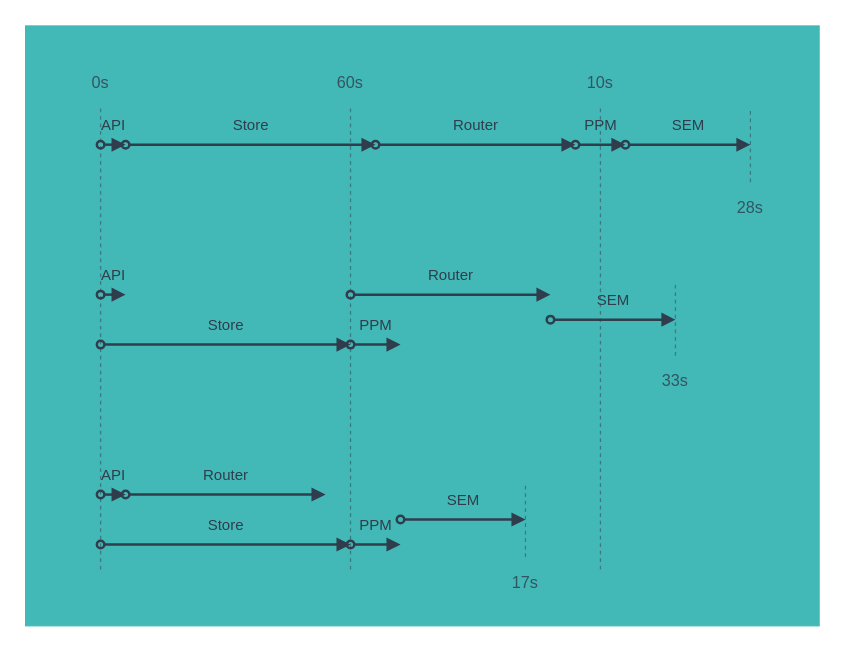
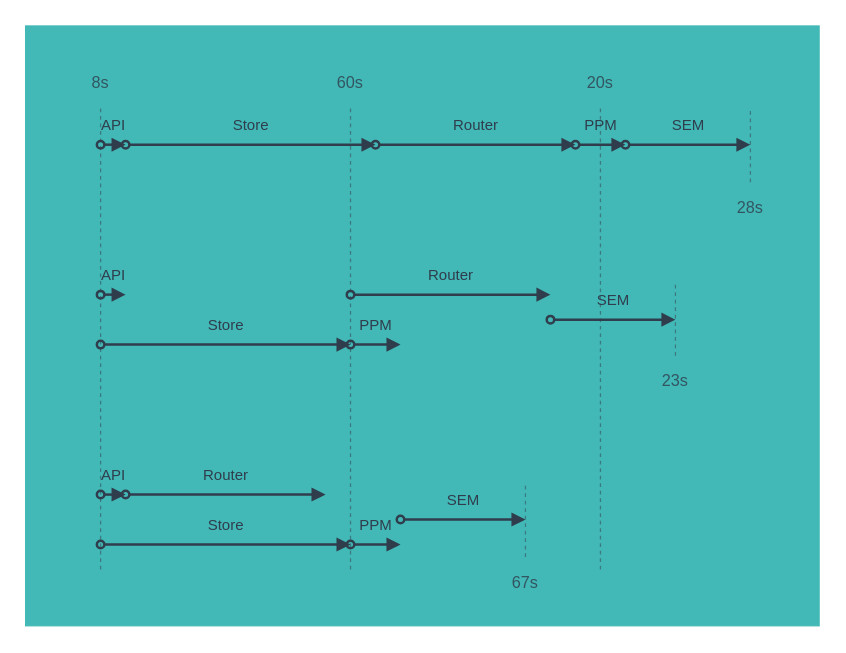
  <mxCell id="0" />
  <mxCell id="1" parent="0" />
  <mxCell id="2" value="" style="rounded=0;whiteSpace=wrap;html=1;fontSize=13;fillColor=#43b9b7;shadow=0;strokeColor=#43B9B7;" vertex="1" parent="1"><mxGeometry x="20" y="20" width="635" height="480" as="geometry" /></mxCell>
  <mxCell id="3" value="API" style="endArrow=block;html=1;endFill=1;startArrow=oval;startFill=0;fontSize=12;verticalAlign=middle;spacing=2;spacingTop=0;spacingBottom=10;labelBackgroundColor=none;strokeColor=#2f3d4c;fontColor=#2F3D4C;shadow=0;strokeWidth=2;" edge="1" parent="1"><mxGeometry y="10" width="50" height="50" relative="1" as="geometry"><mxPoint y="115" as="sourcePoint" x="80" /><mxPoint x="100" y="115" as="targetPoint" /><mxPoint as="offset" /></mxGeometry></mxCell>
  <mxCell id="4" value="Store" style="endArrow=block;html=1;endFill=1;startArrow=oval;startFill=0;fontSize=12;verticalAlign=middle;spacing=2;spacingTop=0;spacingBottom=10;labelBackgroundColor=none;strokeColor=#2f3d4c;fontColor=#2F3D4C;shadow=0;strokeWidth=2;" edge="1" parent="1"><mxGeometry y="10" width="50" height="50" relative="1" as="geometry"><mxPoint x="100" y="115" as="sourcePoint" /><mxPoint x="300" y="115" as="targetPoint" /><mxPoint as="offset" /></mxGeometry></mxCell>
  <mxCell id="5" value="Router" style="endArrow=block;html=1;endFill=1;startArrow=oval;startFill=0;fontSize=12;verticalAlign=middle;spacing=2;spacingTop=0;spacingBottom=10;labelBackgroundColor=none;strokeColor=#2f3d4c;fontColor=#2F3D4C;shadow=0;strokeWidth=2;" edge="1" parent="1"><mxGeometry y="10" width="50" height="50" relative="1" as="geometry"><mxPoint x="300" y="115" as="sourcePoint" /><mxPoint x="460" y="115" as="targetPoint" /><mxPoint as="offset" /></mxGeometry></mxCell>
  <mxCell id="6" value="PPM" style="endArrow=block;html=1;endFill=1;startArrow=oval;startFill=0;fontSize=12;verticalAlign=middle;spacing=2;spacingTop=0;spacingBottom=10;labelBackgroundColor=none;strokeColor=#2f3d4c;fontColor=#2F3D4C;shadow=0;strokeWidth=2;" edge="1" parent="1"><mxGeometry y="10" width="50" height="50" relative="1" as="geometry"><mxPoint x="460" y="115" as="sourcePoint" /><mxPoint x="500" y="115" as="targetPoint" /><mxPoint as="offset" /></mxGeometry></mxCell>
  <mxCell id="7" value="SEM" style="endArrow=block;html=1;endFill=1;startArrow=oval;startFill=0;fontSize=12;verticalAlign=middle;spacing=2;spacingTop=0;spacingBottom=10;labelBackgroundColor=none;strokeColor=#2f3d4c;fontColor=#2F3D4C;shadow=0;strokeWidth=2;" edge="1" parent="1"><mxGeometry y="10" width="50" height="50" relative="1" as="geometry"><mxPoint x="500" y="115" as="sourcePoint" /><mxPoint x="600" y="115" as="targetPoint" /><mxPoint as="offset" /></mxGeometry></mxCell>
  <mxCell id="8" value="API" style="endArrow=block;html=1;endFill=1;startArrow=oval;startFill=0;fontSize=12;verticalAlign=middle;spacing=2;spacingTop=0;spacingBottom=10;labelBackgroundColor=none;strokeColor=#2f3d4c;fontColor=#2F3D4C;shadow=0;strokeWidth=2;" edge="1" parent="1"><mxGeometry y="10" width="50" height="50" relative="1" as="geometry"><mxPoint y="235" as="sourcePoint" x="80" /><mxPoint x="100" y="235" as="targetPoint" /><mxPoint as="offset" /></mxGeometry></mxCell>
  <mxCell id="9" value="Store" style="endArrow=block;html=1;endFill=1;startArrow=oval;startFill=0;fontSize=12;verticalAlign=middle;spacing=2;spacingTop=0;spacingBottom=10;labelBackgroundColor=none;strokeColor=#2f3d4c;fontColor=#2F3D4C;shadow=0;strokeWidth=2;" edge="1" parent="1"><mxGeometry y="10" width="50" height="50" relative="1" as="geometry"><mxPoint y="275" as="sourcePoint" x="80" /><mxPoint x="280" y="275" as="targetPoint" /><mxPoint as="offset" /></mxGeometry></mxCell>
  <mxCell id="10" value="Router" style="endArrow=block;html=1;endFill=1;startArrow=oval;startFill=0;fontSize=12;verticalAlign=middle;spacing=2;spacingTop=0;spacingBottom=10;labelBackgroundColor=none;strokeColor=#2f3d4c;fontColor=#2F3D4C;shadow=0;strokeWidth=2;" edge="1" parent="1"><mxGeometry y="10" width="50" height="50" relative="1" as="geometry"><mxPoint x="280" y="235" as="sourcePoint" /><mxPoint x="440" y="235" as="targetPoint" /><mxPoint as="offset" /></mxGeometry></mxCell>
  <mxCell id="11" value="PPM" style="endArrow=block;html=1;endFill=1;startArrow=oval;startFill=0;fontSize=12;verticalAlign=middle;spacing=2;spacingTop=0;spacingBottom=10;labelBackgroundColor=none;strokeColor=#2f3d4c;fontColor=#2F3D4C;shadow=0;strokeWidth=2;" edge="1" parent="1"><mxGeometry y="10" width="50" height="50" relative="1" as="geometry"><mxPoint x="280" y="275" as="sourcePoint" /><mxPoint x="320" y="275" as="targetPoint" /><mxPoint as="offset" /></mxGeometry></mxCell>
  <mxCell id="12" value="SEM" style="endArrow=block;html=1;endFill=1;startArrow=oval;startFill=0;fontSize=12;verticalAlign=middle;spacing=2;spacingTop=0;spacingBottom=10;labelBackgroundColor=none;strokeColor=#2f3d4c;fontColor=#2F3D4C;shadow=0;strokeWidth=2;" edge="1" parent="1"><mxGeometry y="10" width="50" height="50" relative="1" as="geometry"><mxPoint x="440" y="255" as="sourcePoint" /><mxPoint x="540" y="255" as="targetPoint" /><mxPoint as="offset" /></mxGeometry></mxCell>
  <mxCell id="13" value="API" style="endArrow=block;html=1;endFill=1;startArrow=oval;startFill=0;fontSize=12;verticalAlign=middle;spacing=2;spacingTop=0;spacingBottom=10;labelBackgroundColor=none;strokeColor=#2f3d4c;fontColor=#2F3D4C;shadow=0;strokeWidth=2;" edge="1" parent="1"><mxGeometry y="10" width="50" height="50" relative="1" as="geometry"><mxPoint y="395" as="sourcePoint" x="80" /><mxPoint x="100" y="395" as="targetPoint" /><mxPoint as="offset" /></mxGeometry></mxCell>
  <mxCell id="14" value="Store" style="endArrow=block;html=1;endFill=1;startArrow=oval;startFill=0;fontSize=12;verticalAlign=middle;spacing=2;spacingTop=0;spacingBottom=10;labelBackgroundColor=none;strokeColor=#2f3d4c;fontColor=#2F3D4C;shadow=0;strokeWidth=2;" edge="1" parent="1"><mxGeometry y="10" width="50" height="50" relative="1" as="geometry"><mxPoint y="435" as="sourcePoint" x="80" /><mxPoint x="280" y="435" as="targetPoint" /><mxPoint as="offset" /></mxGeometry></mxCell>
  <mxCell id="15" value="Router" style="endArrow=block;html=1;endFill=1;startArrow=oval;startFill=0;fontSize=12;verticalAlign=middle;spacing=2;spacingTop=0;spacingBottom=10;labelBackgroundColor=none;strokeColor=#2f3d4c;fontColor=#2F3D4C;shadow=0;strokeWidth=2;" edge="1" parent="1"><mxGeometry y="10" width="50" height="50" relative="1" as="geometry"><mxPoint x="100" y="395" as="sourcePoint" /><mxPoint x="260" y="395" as="targetPoint" /><mxPoint as="offset" /></mxGeometry></mxCell>
  <mxCell id="16" value="PPM" style="endArrow=block;html=1;endFill=1;startArrow=oval;startFill=0;fontSize=12;verticalAlign=middle;spacing=2;spacingTop=0;spacingBottom=10;labelBackgroundColor=none;strokeColor=#2f3d4c;fontColor=#2F3D4C;shadow=0;strokeWidth=2;" edge="1" parent="1"><mxGeometry y="10" width="50" height="50" relative="1" as="geometry"><mxPoint x="280" y="435" as="sourcePoint" /><mxPoint x="320" y="435" as="targetPoint" /><mxPoint as="offset" /></mxGeometry></mxCell>
  <mxCell id="17" value="SEM" style="endArrow=block;html=1;endFill=1;startArrow=oval;startFill=0;fontSize=12;verticalAlign=middle;spacing=2;spacingTop=0;spacingBottom=10;labelBackgroundColor=none;strokeColor=#2f3d4c;fontColor=#2F3D4C;shadow=0;strokeWidth=2;" edge="1" parent="1"><mxGeometry y="10" width="50" height="50" relative="1" as="geometry"><mxPoint x="320" y="415" as="sourcePoint" /><mxPoint x="420" y="415" as="targetPoint" /><mxPoint as="offset" /></mxGeometry></mxCell>
  <mxCell id="18" value="" style="endArrow=none;dashed=1;html=1;shadow=0;labelBackgroundColor=none;fontSize=13;opacity=50;strokeColor=#2f3d4c;fontColor=#2F3D4C;" edge="1" parent="1"><mxGeometry width="50" height="50" relative="1" as="geometry"><mxPoint y="455" as="sourcePoint" x="80" /><mxPoint y="85" as="targetPoint" x="80" /></mxGeometry></mxCell>
  <mxCell id="19" value="" style="endArrow=none;dashed=1;html=1;shadow=0;labelBackgroundColor=none;fontSize=13;opacity=50;strokeColor=#2f3d4c;fontColor=#2F3D4C;" edge="1" parent="1"><mxGeometry width="50" height="50" relative="1" as="geometry"><mxPoint x="280" y="455" as="sourcePoint" /><mxPoint x="280" y="85" as="targetPoint" /></mxGeometry></mxCell>
  <mxCell id="20" value="" style="endArrow=none;dashed=1;html=1;shadow=0;labelBackgroundColor=none;fontSize=13;opacity=50;strokeColor=#2f3d4c;fontColor=#2F3D4C;" edge="1" parent="1"><mxGeometry width="50" height="50" relative="1" as="geometry"><mxPoint x="480" y="455" as="sourcePoint" /><mxPoint x="480" y="85" as="targetPoint" /></mxGeometry></mxCell>
- <mxCell id="21" value="0s" style="text;html=1;strokeColor=none;fillColor=none;align=center;verticalAlign=middle;whiteSpace=wrap;rounded=0;fontSize=13;fontColor=#2F3D4C;shadow=0;textOpacity=80;" vertex="1" parent="1"><mxGeometry x="60" y="55" width="40" height="20" as="geometry" /></mxCell>
+ <mxCell id="21" value="8s" style="text;html=1;strokeColor=none;fillColor=none;align=center;verticalAlign=middle;whiteSpace=wrap;rounded=0;fontSize=13;fontColor=#2F3D4C;shadow=0;textOpacity=80;" vertex="1" parent="1"><mxGeometry x="60" y="55" width="40" height="20" as="geometry" /></mxCell>
  <mxCell id="22" value="60s" style="text;html=1;strokeColor=none;fillColor=none;align=center;verticalAlign=middle;whiteSpace=wrap;rounded=0;fontSize=13;fontColor=#2F3D4C;shadow=0;textOpacity=80;" vertex="1" parent="1"><mxGeometry x="260" y="55" width="40" height="20" as="geometry" /></mxCell>
- <mxCell id="23" value="10s" style="text;html=1;strokeColor=none;fillColor=none;align=center;verticalAlign=middle;whiteSpace=wrap;rounded=0;fontSize=13;fontColor=#2F3D4C;shadow=0;textOpacity=80;" vertex="1" parent="1"><mxGeometry x="460" y="55" width="40" height="20" as="geometry" /></mxCell>
+ <mxCell id="23" value="20s" style="text;html=1;strokeColor=none;fillColor=none;align=center;verticalAlign=middle;whiteSpace=wrap;rounded=0;fontSize=13;fontColor=#2F3D4C;shadow=0;textOpacity=80;" vertex="1" parent="1"><mxGeometry x="460" y="55" width="40" height="20" as="geometry" /></mxCell>
  <mxCell id="24" value="" style="endArrow=none;dashed=1;html=1;shadow=0;labelBackgroundColor=none;fontSize=13;opacity=50;strokeColor=#2f3d4c;fontColor=#2F3D4C;" edge="1" parent="1"><mxGeometry width="50" height="50" relative="1" as="geometry"><mxPoint x="600" y="145" as="sourcePoint" /><mxPoint x="600" y="85" as="targetPoint" /></mxGeometry></mxCell>
  <mxCell id="25" value="28s" style="text;html=1;strokeColor=none;fillColor=none;align=center;verticalAlign=middle;whiteSpace=wrap;rounded=0;fontSize=13;fontColor=#2F3D4C;shadow=0;textOpacity=80;" vertex="1" parent="1"><mxGeometry x="580" y="155" width="40" height="20" as="geometry" /></mxCell>
  <mxCell id="26" value="" style="endArrow=none;dashed=1;html=1;shadow=0;labelBackgroundColor=none;fontSize=13;opacity=50;strokeColor=#2f3d4c;fontColor=#2F3D4C;" edge="1" parent="1"><mxGeometry width="50" height="50" relative="1" as="geometry"><mxPoint x="540" y="284" as="sourcePoint" /><mxPoint x="540" y="224" as="targetPoint" /></mxGeometry></mxCell>
- <mxCell id="27" value="33s" style="text;html=1;strokeColor=none;fillColor=none;align=center;verticalAlign=middle;whiteSpace=wrap;rounded=0;fontSize=13;fontColor=#2F3D4C;shadow=0;textOpacity=80;" vertex="1" parent="1"><mxGeometry x="520" y="294" width="40" height="20" as="geometry" /></mxCell>
+ <mxCell id="27" value="23s" style="text;html=1;strokeColor=none;fillColor=none;align=center;verticalAlign=middle;whiteSpace=wrap;rounded=0;fontSize=13;fontColor=#2F3D4C;shadow=0;textOpacity=80;" vertex="1" parent="1"><mxGeometry x="520" y="294" width="40" height="20" as="geometry" /></mxCell>
  <mxCell id="28" value="" style="endArrow=none;dashed=1;html=1;shadow=0;labelBackgroundColor=none;fontSize=13;opacity=50;strokeColor=#2f3d4c;fontColor=#2F3D4C;" edge="1" parent="1"><mxGeometry width="50" height="50" relative="1" as="geometry"><mxPoint x="420" y="445" as="sourcePoint" /><mxPoint x="420" y="385" as="targetPoint" /></mxGeometry></mxCell>
- <mxCell id="29" value="17s" style="text;html=1;strokeColor=none;fillColor=none;align=center;verticalAlign=middle;whiteSpace=wrap;rounded=0;fontSize=13;fontColor=#2F3D4C;shadow=0;textOpacity=80;" vertex="1" parent="1"><mxGeometry x="400" y="455" width="40" height="20" as="geometry" /></mxCell>
+ <mxCell id="29" value="67s" style="text;html=1;strokeColor=none;fillColor=none;align=center;verticalAlign=middle;whiteSpace=wrap;rounded=0;fontSize=13;fontColor=#2F3D4C;shadow=0;textOpacity=80;" vertex="1" parent="1"><mxGeometry x="400" y="455" width="40" height="20" as="geometry" /></mxCell>
